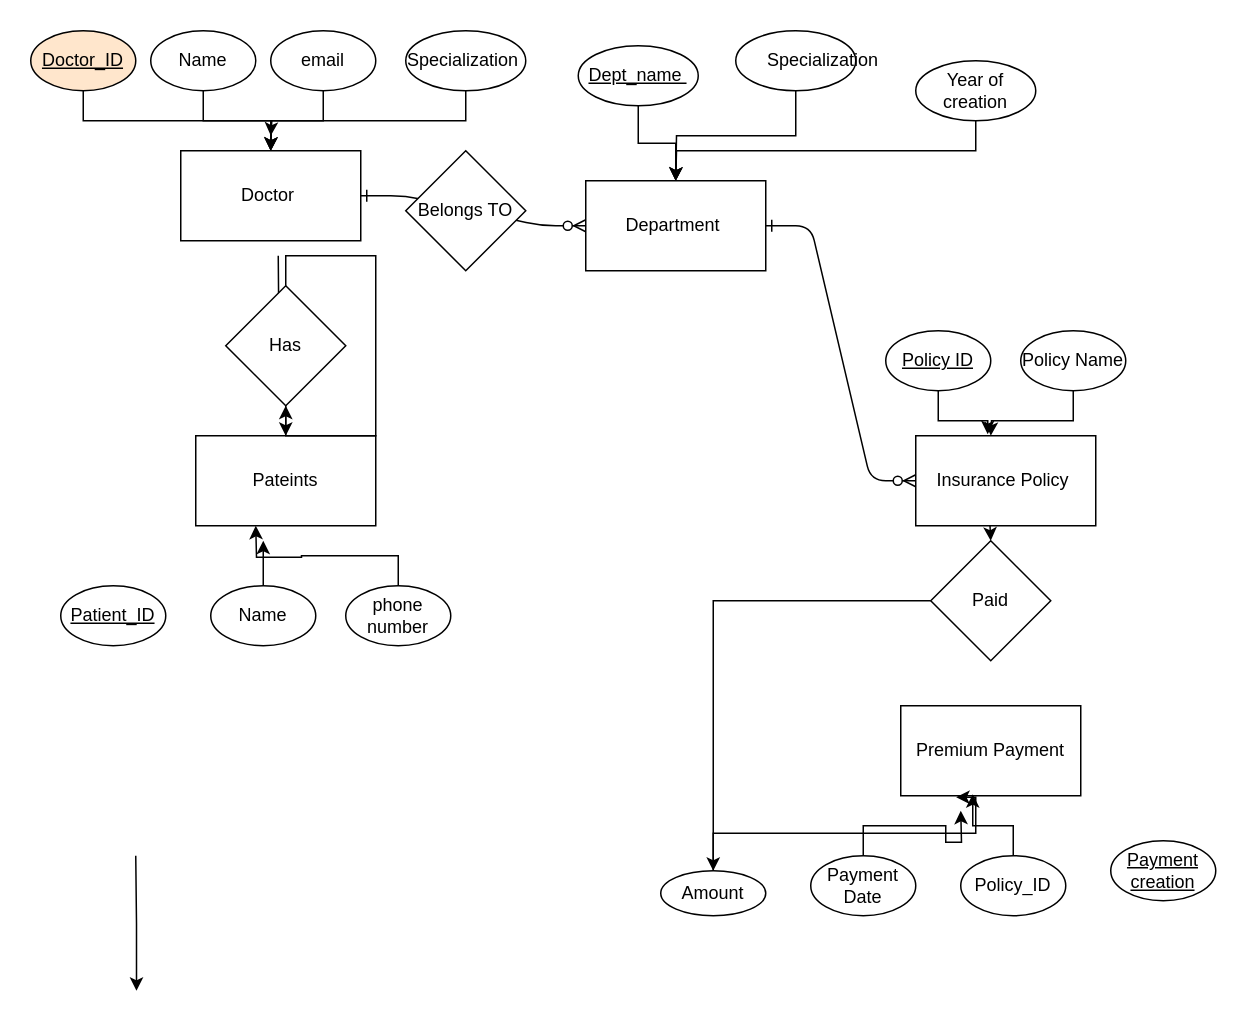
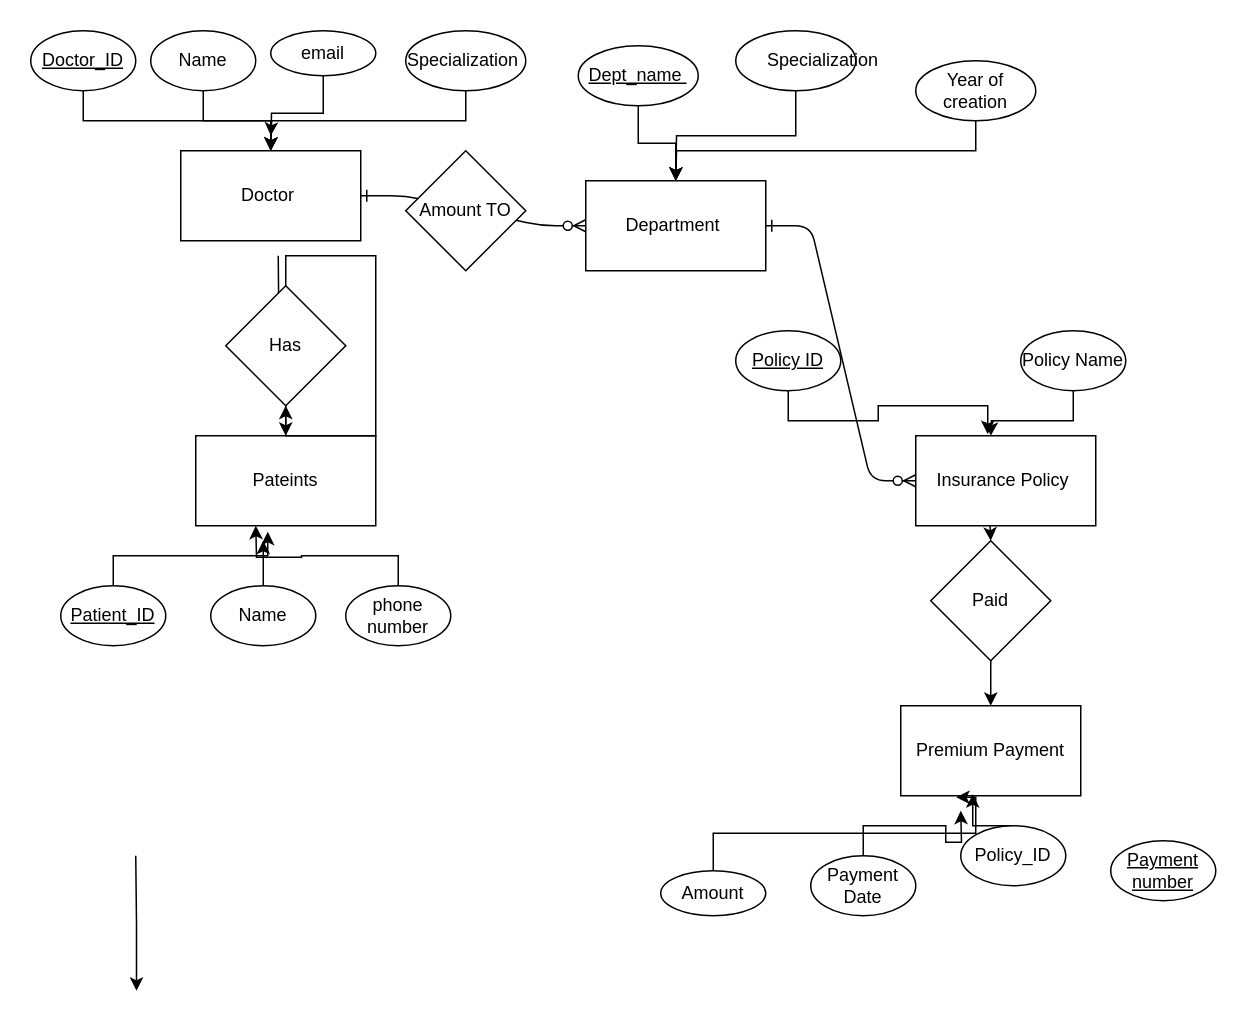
  <mxCell id="0" />
  <mxCell id="1" parent="0" />
  <mxCell id="2" value="" style="edgeStyle=entityRelationEdgeStyle;endArrow=ERzeroToMany;startArrow=ERone;endFill=1;startFill=0;" parent="1" target="7" edge="1"><mxGeometry width="100" height="100" relative="1" as="geometry"><mxPoint x="240" y="130" as="sourcePoint" /><mxPoint x="320" y="160" as="targetPoint" /></mxGeometry></mxCell>
  <mxCell id="3" value="" style="edgeStyle=entityRelationEdgeStyle;endArrow=ERzeroToMany;startArrow=ERone;endFill=1;startFill=0;entryX=0;entryY=0.5;entryDx=0;entryDy=0;" parent="1" target="8" edge="1"><mxGeometry width="100" height="100" relative="1" as="geometry"><mxPoint x="510" y="150" as="sourcePoint" /><mxPoint x="510" y="340" as="targetPoint" /></mxGeometry></mxCell>
- <mxCell id="4" value="" style="edgeStyle=orthogonalEdgeStyle;rounded=0;orthogonalLoop=1;jettySize=auto;html=1;" edge="1" parent="1" source="37" target="42"><mxGeometry relative="1" as="geometry"><mxPoint x="659.5" y="350" as="sourcePoint" /><mxPoint x="659.5" y="430" as="targetPoint" /></mxGeometry></mxCell>
+ <mxCell id="4" value="" style="edgeStyle=orthogonalEdgeStyle;rounded=0;orthogonalLoop=1;jettySize=auto;html=1;entryX=0.5;entryY=0;entryDx=0;entryDy=0;" edge="1" parent="1" source="37" target="10"><mxGeometry relative="1" as="geometry"><mxPoint x="659.5" y="350" as="sourcePoint" /><mxPoint x="659.5" y="430" as="targetPoint" /></mxGeometry></mxCell>
  <mxCell id="5" value="" style="edgeStyle=orthogonalEdgeStyle;rounded=0;orthogonalLoop=1;jettySize=auto;html=1;entryX=0.5;entryY=0;entryDx=0;entryDy=0;" edge="1" parent="1" target="9"><mxGeometry relative="1" as="geometry"><mxPoint x="185" y="170" as="sourcePoint" /><mxPoint x="185" y="250" as="targetPoint" /></mxGeometry></mxCell>
  <mxCell id="6" value="Doctor&amp;nbsp;" style="rounded=0;whiteSpace=wrap;html=1;" vertex="1" parent="1"><mxGeometry x="120" y="100" width="120" height="60" as="geometry" /></mxCell>
  <mxCell id="7" value="Department&amp;nbsp;" style="rounded=0;whiteSpace=wrap;html=1;" vertex="1" parent="1"><mxGeometry x="390" y="120" width="120" height="60" as="geometry" /></mxCell>
  <mxCell id="8" value="Insurance Policy&amp;nbsp;" style="rounded=0;whiteSpace=wrap;html=1;" vertex="1" parent="1"><mxGeometry x="610" y="290" width="120" height="60" as="geometry" /></mxCell>
  <mxCell id="9" value="Pateints" style="rounded=0;whiteSpace=wrap;html=1;" vertex="1" parent="1"><mxGeometry x="130" y="290" width="120" height="60" as="geometry" /></mxCell>
  <mxCell id="10" value="Premium Payment" style="rounded=0;whiteSpace=wrap;html=1;" vertex="1" parent="1"><mxGeometry x="600" y="470" width="120" height="60" as="geometry" /></mxCell>
  <mxCell id="11" style="edgeStyle=orthogonalEdgeStyle;rounded=0;orthogonalLoop=1;jettySize=auto;html=1;exitX=0.5;exitY=1;exitDx=0;exitDy=0;entryX=0.5;entryY=0;entryDx=0;entryDy=0;" edge="1" parent="1" source="12" target="6"><mxGeometry relative="1" as="geometry" /></mxCell>
- <mxCell id="12" value="&lt;u&gt;Doctor_ID&lt;/u&gt;" style="ellipse;whiteSpace=wrap;html=1;fillColor=#ffe6cc;" vertex="1" parent="1"><mxGeometry x="20" y="20" width="70" height="40" as="geometry" /></mxCell>
+ <mxCell id="12" value="&lt;u&gt;Doctor_ID&lt;/u&gt;" style="ellipse;whiteSpace=wrap;html=1;" vertex="1" parent="1"><mxGeometry x="20" y="20" width="70" height="40" as="geometry" /></mxCell>
  <mxCell id="13" value="" style="edgeStyle=orthogonalEdgeStyle;rounded=0;orthogonalLoop=1;jettySize=auto;html=1;entryX=0.5;entryY=0;entryDx=0;entryDy=0;" edge="1" parent="1"><mxGeometry relative="1" as="geometry"><mxPoint x="90" y="570" as="sourcePoint" /><mxPoint x="90.5" y="660" as="targetPoint" /></mxGeometry></mxCell>
  <mxCell id="14" style="edgeStyle=orthogonalEdgeStyle;rounded=0;orthogonalLoop=1;jettySize=auto;html=1;exitX=0.5;exitY=1;exitDx=0;exitDy=0;" edge="1" parent="1" source="15"><mxGeometry relative="1" as="geometry"><mxPoint x="180" y="90" as="targetPoint" /></mxGeometry></mxCell>
  <mxCell id="15" value="Name" style="ellipse;whiteSpace=wrap;html=1;" vertex="1" parent="1"><mxGeometry x="100" y="20" width="70" height="40" as="geometry" /></mxCell>
  <mxCell id="16" style="edgeStyle=orthogonalEdgeStyle;rounded=0;orthogonalLoop=1;jettySize=auto;html=1;exitX=0.5;exitY=1;exitDx=0;exitDy=0;" edge="1" parent="1" source="17"><mxGeometry relative="1" as="geometry"><mxPoint x="180" y="100" as="targetPoint" /></mxGeometry></mxCell>
- <mxCell id="17" value="email" style="ellipse;whiteSpace=wrap;html=1;" vertex="1" parent="1"><mxGeometry x="180" y="20" width="70" height="40" as="geometry" /></mxCell>
+ <mxCell id="17" value="email" style="ellipse;whiteSpace=wrap;html=1;" vertex="1" parent="1"><mxGeometry x="180" y="20" width="70" height="30" as="geometry" /></mxCell>
  <mxCell id="18" style="edgeStyle=orthogonalEdgeStyle;rounded=0;orthogonalLoop=1;jettySize=auto;html=1;exitX=0.5;exitY=1;exitDx=0;exitDy=0;" edge="1" parent="1" source="19"><mxGeometry relative="1" as="geometry"><mxPoint x="180" y="100" as="targetPoint" /></mxGeometry></mxCell>
  <mxCell id="19" value="Specialization&amp;nbsp;" style="ellipse;whiteSpace=wrap;html=1;" vertex="1" parent="1"><mxGeometry x="270" y="20" width="80" height="40" as="geometry" /></mxCell>
  <mxCell id="20" style="edgeStyle=orthogonalEdgeStyle;rounded=0;orthogonalLoop=1;jettySize=auto;html=1;exitX=0.5;exitY=1;exitDx=0;exitDy=0;entryX=0.5;entryY=0;entryDx=0;entryDy=0;" edge="1" parent="1" source="21" target="7"><mxGeometry relative="1" as="geometry" /></mxCell>
  <mxCell id="21" value="&lt;u&gt;Dept_name&amp;nbsp;&lt;/u&gt;" style="ellipse;whiteSpace=wrap;html=1;" vertex="1" parent="1"><mxGeometry x="385" y="30" width="80" height="40" as="geometry" /></mxCell>
  <mxCell id="22" style="edgeStyle=orthogonalEdgeStyle;rounded=0;orthogonalLoop=1;jettySize=auto;html=1;exitX=0.5;exitY=1;exitDx=0;exitDy=0;" edge="1" parent="1" source="23"><mxGeometry relative="1" as="geometry"><mxPoint x="450" y="120" as="targetPoint" /></mxGeometry></mxCell>
  <mxCell id="23" value="&lt;blockquote style=&quot;margin: 0 0 0 40px; border: none; padding: 0px;&quot;&gt;Specialization&amp;nbsp;&lt;/blockquote&gt;" style="ellipse;whiteSpace=wrap;html=1;" vertex="1" parent="1"><mxGeometry x="490" y="20" width="80" height="40" as="geometry" /></mxCell>
  <mxCell id="24" style="edgeStyle=orthogonalEdgeStyle;rounded=0;orthogonalLoop=1;jettySize=auto;html=1;exitX=0.5;exitY=1;exitDx=0;exitDy=0;" edge="1" parent="1" source="25"><mxGeometry relative="1" as="geometry"><mxPoint x="450" y="120" as="targetPoint" /></mxGeometry></mxCell>
  <mxCell id="25" value="Year of creation" style="ellipse;whiteSpace=wrap;html=1;" vertex="1" parent="1"><mxGeometry x="610" y="40" width="80" height="40" as="geometry" /></mxCell>
  <mxCell id="26" value="&lt;u&gt;Patient_ID&lt;/u&gt;" style="ellipse;whiteSpace=wrap;html=1;" vertex="1" parent="1"><mxGeometry x="40" y="390" width="70" height="40" as="geometry" /></mxCell>
  <mxCell id="27" style="edgeStyle=orthogonalEdgeStyle;rounded=0;orthogonalLoop=1;jettySize=auto;html=1;exitX=0.5;exitY=0;exitDx=0;exitDy=0;" edge="1" parent="1" source="28"><mxGeometry relative="1" as="geometry"><mxPoint x="175" y="360" as="targetPoint" /></mxGeometry></mxCell>
  <mxCell id="28" value="Name" style="ellipse;whiteSpace=wrap;html=1;" vertex="1" parent="1"><mxGeometry x="140" y="390" width="70" height="40" as="geometry" /></mxCell>
  <mxCell id="29" style="edgeStyle=orthogonalEdgeStyle;rounded=0;orthogonalLoop=1;jettySize=auto;html=1;exitX=0.5;exitY=0;exitDx=0;exitDy=0;" edge="1" parent="1" source="30"><mxGeometry relative="1" as="geometry"><mxPoint x="170" y="350" as="targetPoint" /></mxGeometry></mxCell>
  <mxCell id="30" value="phone number" style="ellipse;whiteSpace=wrap;html=1;" vertex="1" parent="1"><mxGeometry x="230" y="390" width="70" height="40" as="geometry" /></mxCell>
+ <mxCell id="31" style="edgeStyle=orthogonalEdgeStyle;rounded=0;orthogonalLoop=1;jettySize=auto;html=1;exitX=0.5;exitY=0;exitDx=0;exitDy=0;entryX=0.4;entryY=1.067;entryDx=0;entryDy=0;entryPerimeter=0;" edge="1" parent="1" source="26" target="9"><mxGeometry relative="1" as="geometry"><Array as="points"><mxPoint x="75" y="370" /><mxPoint x="178" y="370" /></Array></mxGeometry></mxCell>
  <mxCell id="32" value="Has" style="rhombus;whiteSpace=wrap;html=1;" vertex="1" parent="1"><mxGeometry x="150" y="190" width="80" height="80" as="geometry" /></mxCell>
  <mxCell id="33" style="edgeStyle=orthogonalEdgeStyle;rounded=0;orthogonalLoop=1;jettySize=auto;html=1;exitX=0.5;exitY=1;exitDx=0;exitDy=0;" edge="1" parent="1" source="32" target="32"><mxGeometry relative="1" as="geometry" /></mxCell>
  <mxCell id="34" style="edgeStyle=orthogonalEdgeStyle;rounded=0;orthogonalLoop=1;jettySize=auto;html=1;exitX=0.5;exitY=0;exitDx=0;exitDy=0;" edge="1" parent="1" source="32" target="32"><mxGeometry relative="1" as="geometry" /></mxCell>
- <mxCell id="35" value="Belongs TO" style="rhombus;whiteSpace=wrap;html=1;" vertex="1" parent="1"><mxGeometry x="270" y="100" width="80" height="80" as="geometry" /></mxCell>
+ <mxCell id="35" value="Amount TO" style="rhombus;whiteSpace=wrap;html=1;" vertex="1" parent="1"><mxGeometry x="270" y="100" width="80" height="80" as="geometry" /></mxCell>
  <mxCell id="36" value="" style="edgeStyle=orthogonalEdgeStyle;rounded=0;orthogonalLoop=1;jettySize=auto;html=1;entryX=0.5;entryY=0;entryDx=0;entryDy=0;" edge="1" parent="1" target="37"><mxGeometry relative="1" as="geometry"><mxPoint x="659.5" y="350" as="sourcePoint" /><mxPoint x="660" y="440" as="targetPoint" /></mxGeometry></mxCell>
  <mxCell id="37" value="Paid" style="rhombus;whiteSpace=wrap;html=1;" vertex="1" parent="1"><mxGeometry x="620" y="360" width="80" height="80" as="geometry" /></mxCell>
- <mxCell id="38" value="&lt;u&gt;Policy ID&lt;/u&gt;" style="ellipse;whiteSpace=wrap;html=1;" vertex="1" parent="1"><mxGeometry x="590" y="220" width="70" height="40" as="geometry" /></mxCell>
+ <mxCell id="38" value="&lt;u&gt;Policy ID&lt;/u&gt;" style="ellipse;whiteSpace=wrap;html=1;" vertex="1" parent="1"><mxGeometry x="490" y="220" width="70" height="40" as="geometry" /></mxCell>
  <mxCell id="39" style="edgeStyle=orthogonalEdgeStyle;rounded=0;orthogonalLoop=1;jettySize=auto;html=1;exitX=0.5;exitY=1;exitDx=0;exitDy=0;" edge="1" parent="1" source="40"><mxGeometry relative="1" as="geometry"><mxPoint x="660" y="290" as="targetPoint" /></mxGeometry></mxCell>
  <mxCell id="40" value="Policy Name" style="ellipse;whiteSpace=wrap;html=1;" vertex="1" parent="1"><mxGeometry x="680" y="220" width="70" height="40" as="geometry" /></mxCell>
  <mxCell id="41" style="edgeStyle=orthogonalEdgeStyle;rounded=0;orthogonalLoop=1;jettySize=auto;html=1;exitX=0.5;exitY=1;exitDx=0;exitDy=0;entryX=0.4;entryY=-0.017;entryDx=0;entryDy=0;entryPerimeter=0;" edge="1" parent="1" source="38" target="8"><mxGeometry relative="1" as="geometry" /></mxCell>
  <mxCell id="42" value="Amount" style="ellipse;whiteSpace=wrap;html=1;" vertex="1" parent="1"><mxGeometry x="440" y="580" width="70" height="30" as="geometry" /></mxCell>
  <mxCell id="43" style="edgeStyle=orthogonalEdgeStyle;rounded=0;orthogonalLoop=1;jettySize=auto;html=1;exitX=0.5;exitY=0;exitDx=0;exitDy=0;" edge="1" parent="1" source="44"><mxGeometry relative="1" as="geometry"><mxPoint x="640" y="540" as="targetPoint" /></mxGeometry></mxCell>
  <mxCell id="44" value="Payment Date" style="ellipse;whiteSpace=wrap;html=1;" vertex="1" parent="1"><mxGeometry x="540" y="570" width="70" height="40" as="geometry" /></mxCell>
  <mxCell id="45" style="edgeStyle=orthogonalEdgeStyle;rounded=0;orthogonalLoop=1;jettySize=auto;html=1;exitX=0.5;exitY=0;exitDx=0;exitDy=0;entryX=0.4;entryY=0.983;entryDx=0;entryDy=0;entryPerimeter=0;" edge="1" parent="1" source="46" target="10"><mxGeometry relative="1" as="geometry"><mxPoint x="660" y="540" as="targetPoint" /></mxGeometry></mxCell>
- <mxCell id="46" value="Policy_ID" style="ellipse;whiteSpace=wrap;html=1;" vertex="1" parent="1"><mxGeometry x="640" y="570" width="70" height="40" as="geometry" /></mxCell>
+ <mxCell id="46" value="Policy_ID" style="ellipse;whiteSpace=wrap;html=1;" vertex="1" parent="1"><mxGeometry x="640" y="550" width="70" height="40" as="geometry" /></mxCell>
  <mxCell id="47" style="edgeStyle=orthogonalEdgeStyle;rounded=0;orthogonalLoop=1;jettySize=auto;html=1;exitX=0.5;exitY=0;exitDx=0;exitDy=0;entryX=0.308;entryY=1.017;entryDx=0;entryDy=0;entryPerimeter=0;" edge="1" parent="1" source="42" target="10"><mxGeometry relative="1" as="geometry"><Array as="points"><mxPoint x="475" y="555" /><mxPoint x="650" y="555" /><mxPoint x="650" y="531" /></Array></mxGeometry></mxCell>
- <mxCell id="48" value="&lt;u&gt;Payment creation&lt;/u&gt;" style="ellipse;whiteSpace=wrap;html=1;" vertex="1" parent="1"><mxGeometry x="740" y="560" width="70" height="40" as="geometry" /></mxCell>
+ <mxCell id="48" value="&lt;u&gt;Payment number&lt;/u&gt;" style="ellipse;whiteSpace=wrap;html=1;" vertex="1" parent="1"><mxGeometry x="740" y="560" width="70" height="40" as="geometry" /></mxCell>
